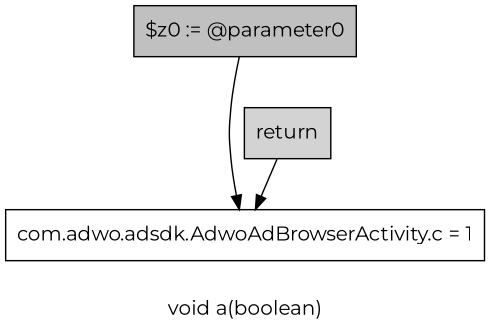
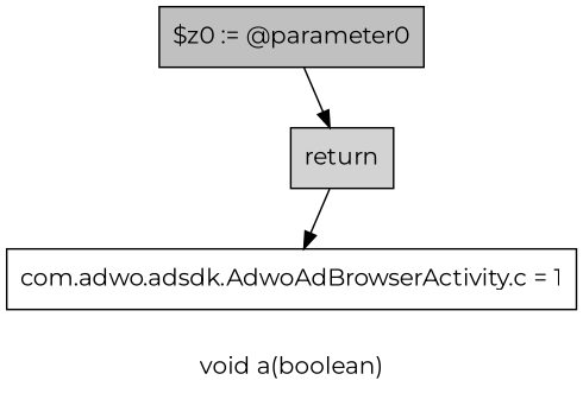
  digraph {
    fontname=Montserrat
    label="void a(boolean)"
    node [fontname=Montserrat shape=box style=filled]
    edge [fontname=Montserrat]
    n1 [fillcolor=gray label="$z0 := @parameter0"]
    n2 [label="com.adwo.adsdk.AdwoAdBrowserActivity.c = 1" style=""]
    n3 [fillcolor=lightgray label=return]
-   n1 -> n2
+   n1 -> n3
    n3 -> n2
  }
